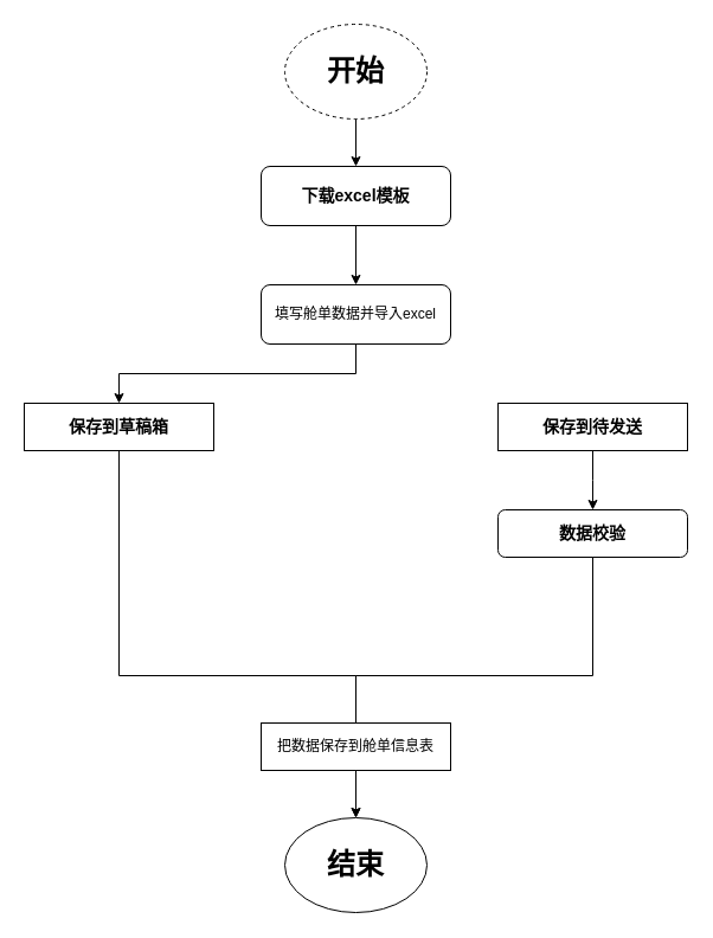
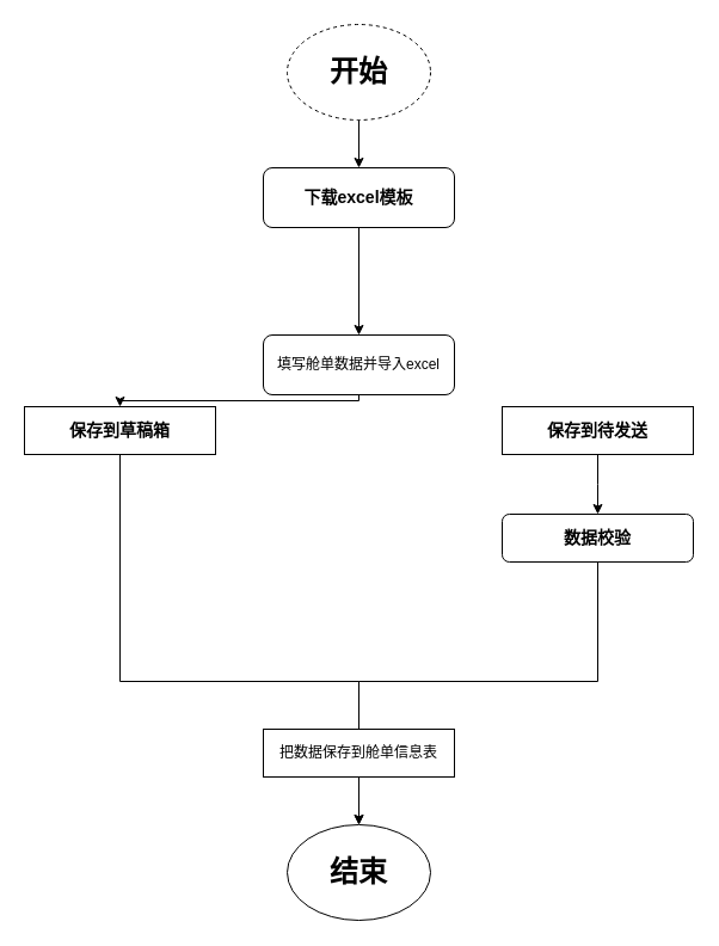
  <mxCell id="0" />
  <mxCell id="1" parent="0" />
  <mxCell id="2" value="" style="edgeStyle=orthogonalEdgeStyle;rounded=0;orthogonalLoop=1;jettySize=auto;html=1;" parent="1" source="3" target="5" edge="1"><mxGeometry relative="1" as="geometry" /></mxCell>
  <mxCell id="3" value="&lt;h1&gt;开始&lt;/h1&gt;" style="ellipse;whiteSpace=wrap;html=1;dashed=1;" parent="1" vertex="1"><mxGeometry x="240" y="20" width="120" height="80" as="geometry" /></mxCell>
  <mxCell id="4" value="" style="edgeStyle=orthogonalEdgeStyle;rounded=0;orthogonalLoop=1;jettySize=auto;html=1;" parent="1" source="5" target="7" edge="1"><mxGeometry relative="1" as="geometry" /></mxCell>
  <mxCell id="5" value="&lt;h3&gt;下载excel模板&lt;/h3&gt;" style="rounded=1;whiteSpace=wrap;html=1;" parent="1" vertex="1"><mxGeometry x="220" y="140" width="160" height="50" as="geometry" /></mxCell>
  <mxCell id="6" style="edgeStyle=elbowEdgeStyle;rounded=0;orthogonalLoop=1;jettySize=auto;elbow=vertical;html=1;" parent="1" source="7" target="9" edge="1"><mxGeometry relative="1" as="geometry"><mxPoint x="100" y="370" as="targetPoint" /></mxGeometry></mxCell>
- <mxCell id="7" value="填写舱单数据并导入excel" style="rounded=1;whiteSpace=wrap;html=1;" parent="1" vertex="1"><mxGeometry x="220" y="240" width="160" height="50" as="geometry" /></mxCell>
+ <mxCell id="7" value="填写舱单数据并导入excel" style="rounded=1;whiteSpace=wrap;html=1;" parent="1" vertex="1"><mxGeometry x="220" y="280" width="160" height="50" as="geometry" /></mxCell>
  <mxCell id="8" style="edgeStyle=elbowEdgeStyle;rounded=0;orthogonalLoop=1;jettySize=auto;elbow=vertical;html=1;shadow=0;fillColor=#FFFFFF;entryX=0.5;entryY=0;entryDx=0;entryDy=0;" parent="1" source="9" edge="1"><mxGeometry relative="1" as="geometry"><mxPoint x="300" y="690" as="targetPoint" /><Array as="points"><mxPoint x="250" y="570" /><mxPoint x="240" y="490" /><mxPoint x="280" y="650" /><mxPoint x="260" y="630" /></Array></mxGeometry></mxCell>
  <mxCell id="9" value="&lt;h3&gt;保存到草稿箱&lt;/h3&gt;" style="rounded=0;whiteSpace=wrap;html=1;" parent="1" vertex="1"><mxGeometry x="20" y="340" width="160" height="40" as="geometry" /></mxCell>
  <mxCell id="10" value="" style="edgeStyle=elbowEdgeStyle;rounded=0;orthogonalLoop=1;jettySize=auto;elbow=vertical;html=1;" parent="1" source="11" target="13" edge="1"><mxGeometry relative="1" as="geometry" /></mxCell>
  <mxCell id="11" value="&lt;h3&gt;保存到待发送&lt;/h3&gt;" style="rounded=0;whiteSpace=wrap;html=1;" parent="1" vertex="1"><mxGeometry x="420" y="340" width="160" height="40" as="geometry" /></mxCell>
  <mxCell id="12" style="edgeStyle=elbowEdgeStyle;rounded=0;orthogonalLoop=1;jettySize=auto;elbow=vertical;html=1;entryX=0.5;entryY=0;entryDx=0;entryDy=0;" parent="1" source="13" edge="1"><mxGeometry relative="1" as="geometry"><mxPoint x="300" y="690" as="targetPoint" /><Array as="points"><mxPoint x="360" y="570" /></Array></mxGeometry></mxCell>
  <mxCell id="13" value="&lt;h3&gt;数据校验&lt;/h3&gt;" style="rounded=1;whiteSpace=wrap;html=1;" parent="1" vertex="1"><mxGeometry x="420" y="430" width="160" height="40" as="geometry" /></mxCell>
  <mxCell id="14" value="&lt;h1&gt;结束&lt;/h1&gt;" style="ellipse;whiteSpace=wrap;html=1;" parent="1" vertex="1"><mxGeometry x="240" y="690" width="120" height="80" as="geometry" /></mxCell>
  <mxCell id="15" value="把数据保存到舱单信息表" style="rounded=0;whiteSpace=wrap;html=1;" parent="1" vertex="1"><mxGeometry x="220" y="610" width="160" height="40" as="geometry" /></mxCell>
